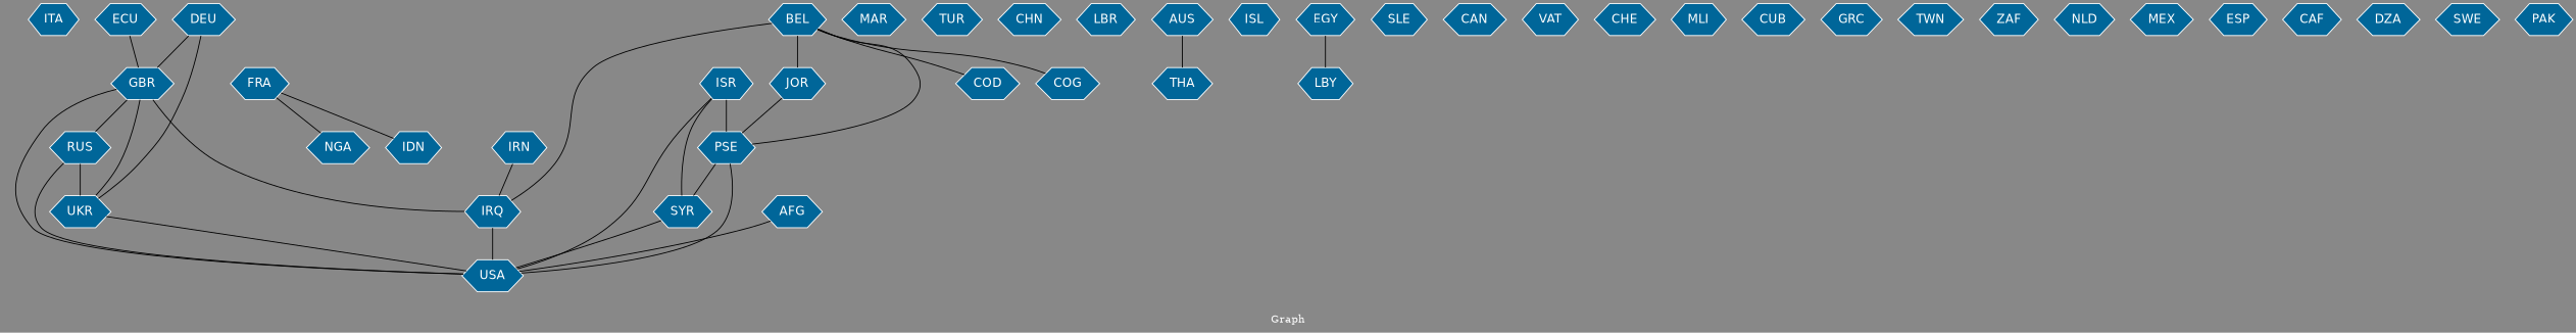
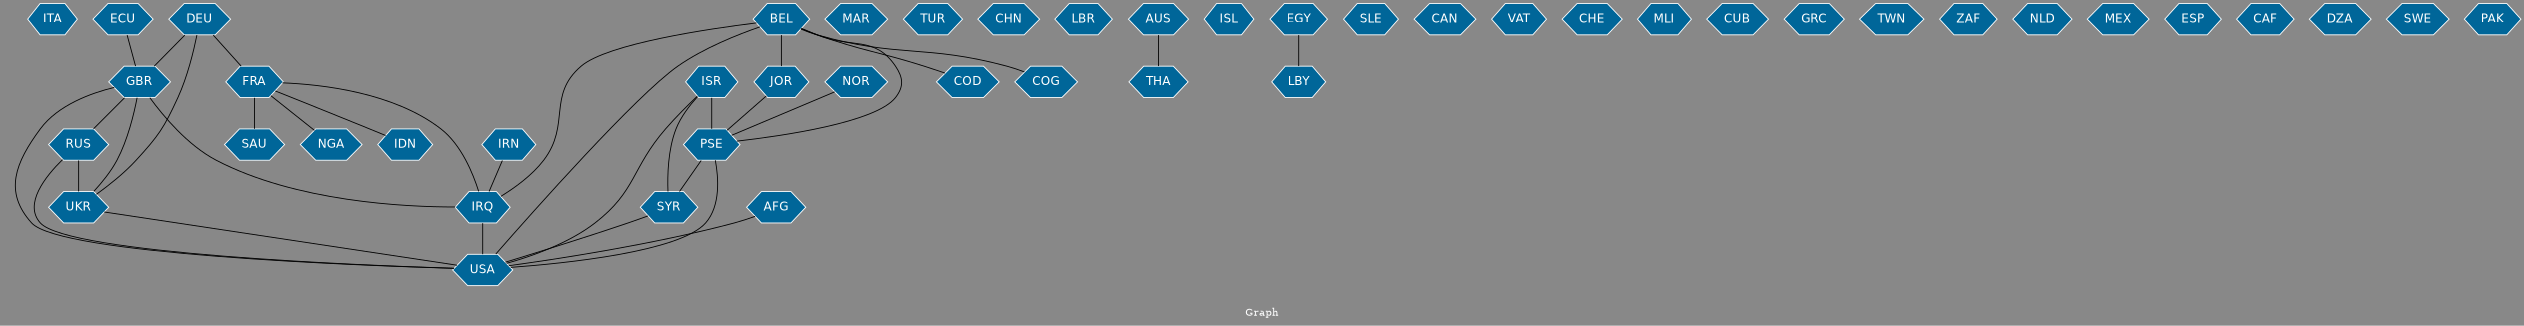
  graph {
    bgcolor="#888888"
    fontcolor=white
    fontsize=12
    label="Graph"
    node [color=white fillcolor="#006699" fontcolor=white fontname=Helvetica shape=hexagon style=filled]
    edge [arrowhead=open color=black fontcolor=white fontname=Courier fontsize=12 weight=1]
    n1 [label=ITA]
    n2 [label=GBR]
    n3 [label=USA]
    n4 [label=IRQ]
    n5 [label=RUS]
    n6 [label=UKR]
    n7 [label=MAR]
    n8 [label=DEU]
    n9 [label=FRA]
    n10 [label=NGA]
    n11 [label=IDN]
+   n12 [label=SAU]
    n13 [label=ISR]
    n14 [label=PSE]
    n15 [label=SYR]
    n16 [label=TUR]
    n17 [label=BEL]
    n18 [label=COD]
    n19 [label=COG]
    n20 [label=JOR]
    n21 [label=CHN]
    n22 [label=AFG]
    n23 [label=IRN]
    n24 [label=LBR]
    n25 [label=AUS]
    n26 [label=THA]
    n27 [label=ISL]
    n28 [label=EGY]
    n29 [label=LBY]
    n30 [label=ECU]
    n31 [label=SLE]
    n32 [label=CAN]
    n33 [label=VAT]
+   n34 [label=NOR]
    n35 [label=CHE]
    n36 [label=MLI]
    n37 [label=CUB]
    n38 [label=GRC]
    n39 [label=TWN]
    n40 [label=ZAF]
    n41 [label=NLD]
    n42 [label=MEX]
    n43 [label=ESP]
    n44 [label=CAF]
    n45 [label=DZA]
    n46 [label=SWE]
    n47 [label=PAK]
    n2 -- n3
    n2 -- n4 [weight=2]
    n2 -- n5
    n2 -- n6
    n4 -- n3 [weight=18]
    n5 -- n3 [weight=4]
    n5 -- n6 [weight=26]
    n6 -- n3 [weight=3]
    n8 -- n2 [weight=4]
    n8 -- n6 [weight=5]
+   n8 -- n9 [weight=3]
+   n9 -- n4 [weight=2]
    n9 -- n10
    n9 -- n11
+   n9 -- n12 [weight=2]
    n13 -- n3 [weight=2]
    n13 -- n14 [weight=38]
    n13 -- n15
    n14 -- n3 [weight=3]
    n14 -- n15
    n15 -- n3 [weight=2]
+   n17 -- n3
    n17 -- n4 [weight=2]
    n17 -- n14 [weight=2]
    n17 -- n18
    n17 -- n19
    n17 -- n20 [weight=3]
    n20 -- n14
    n22 -- n3
    n23 -- n4
    n25 -- n26
    n28 -- n29 [weight=2]
    n30 -- n2 [weight=3]
+   n34 -- n14
  }
